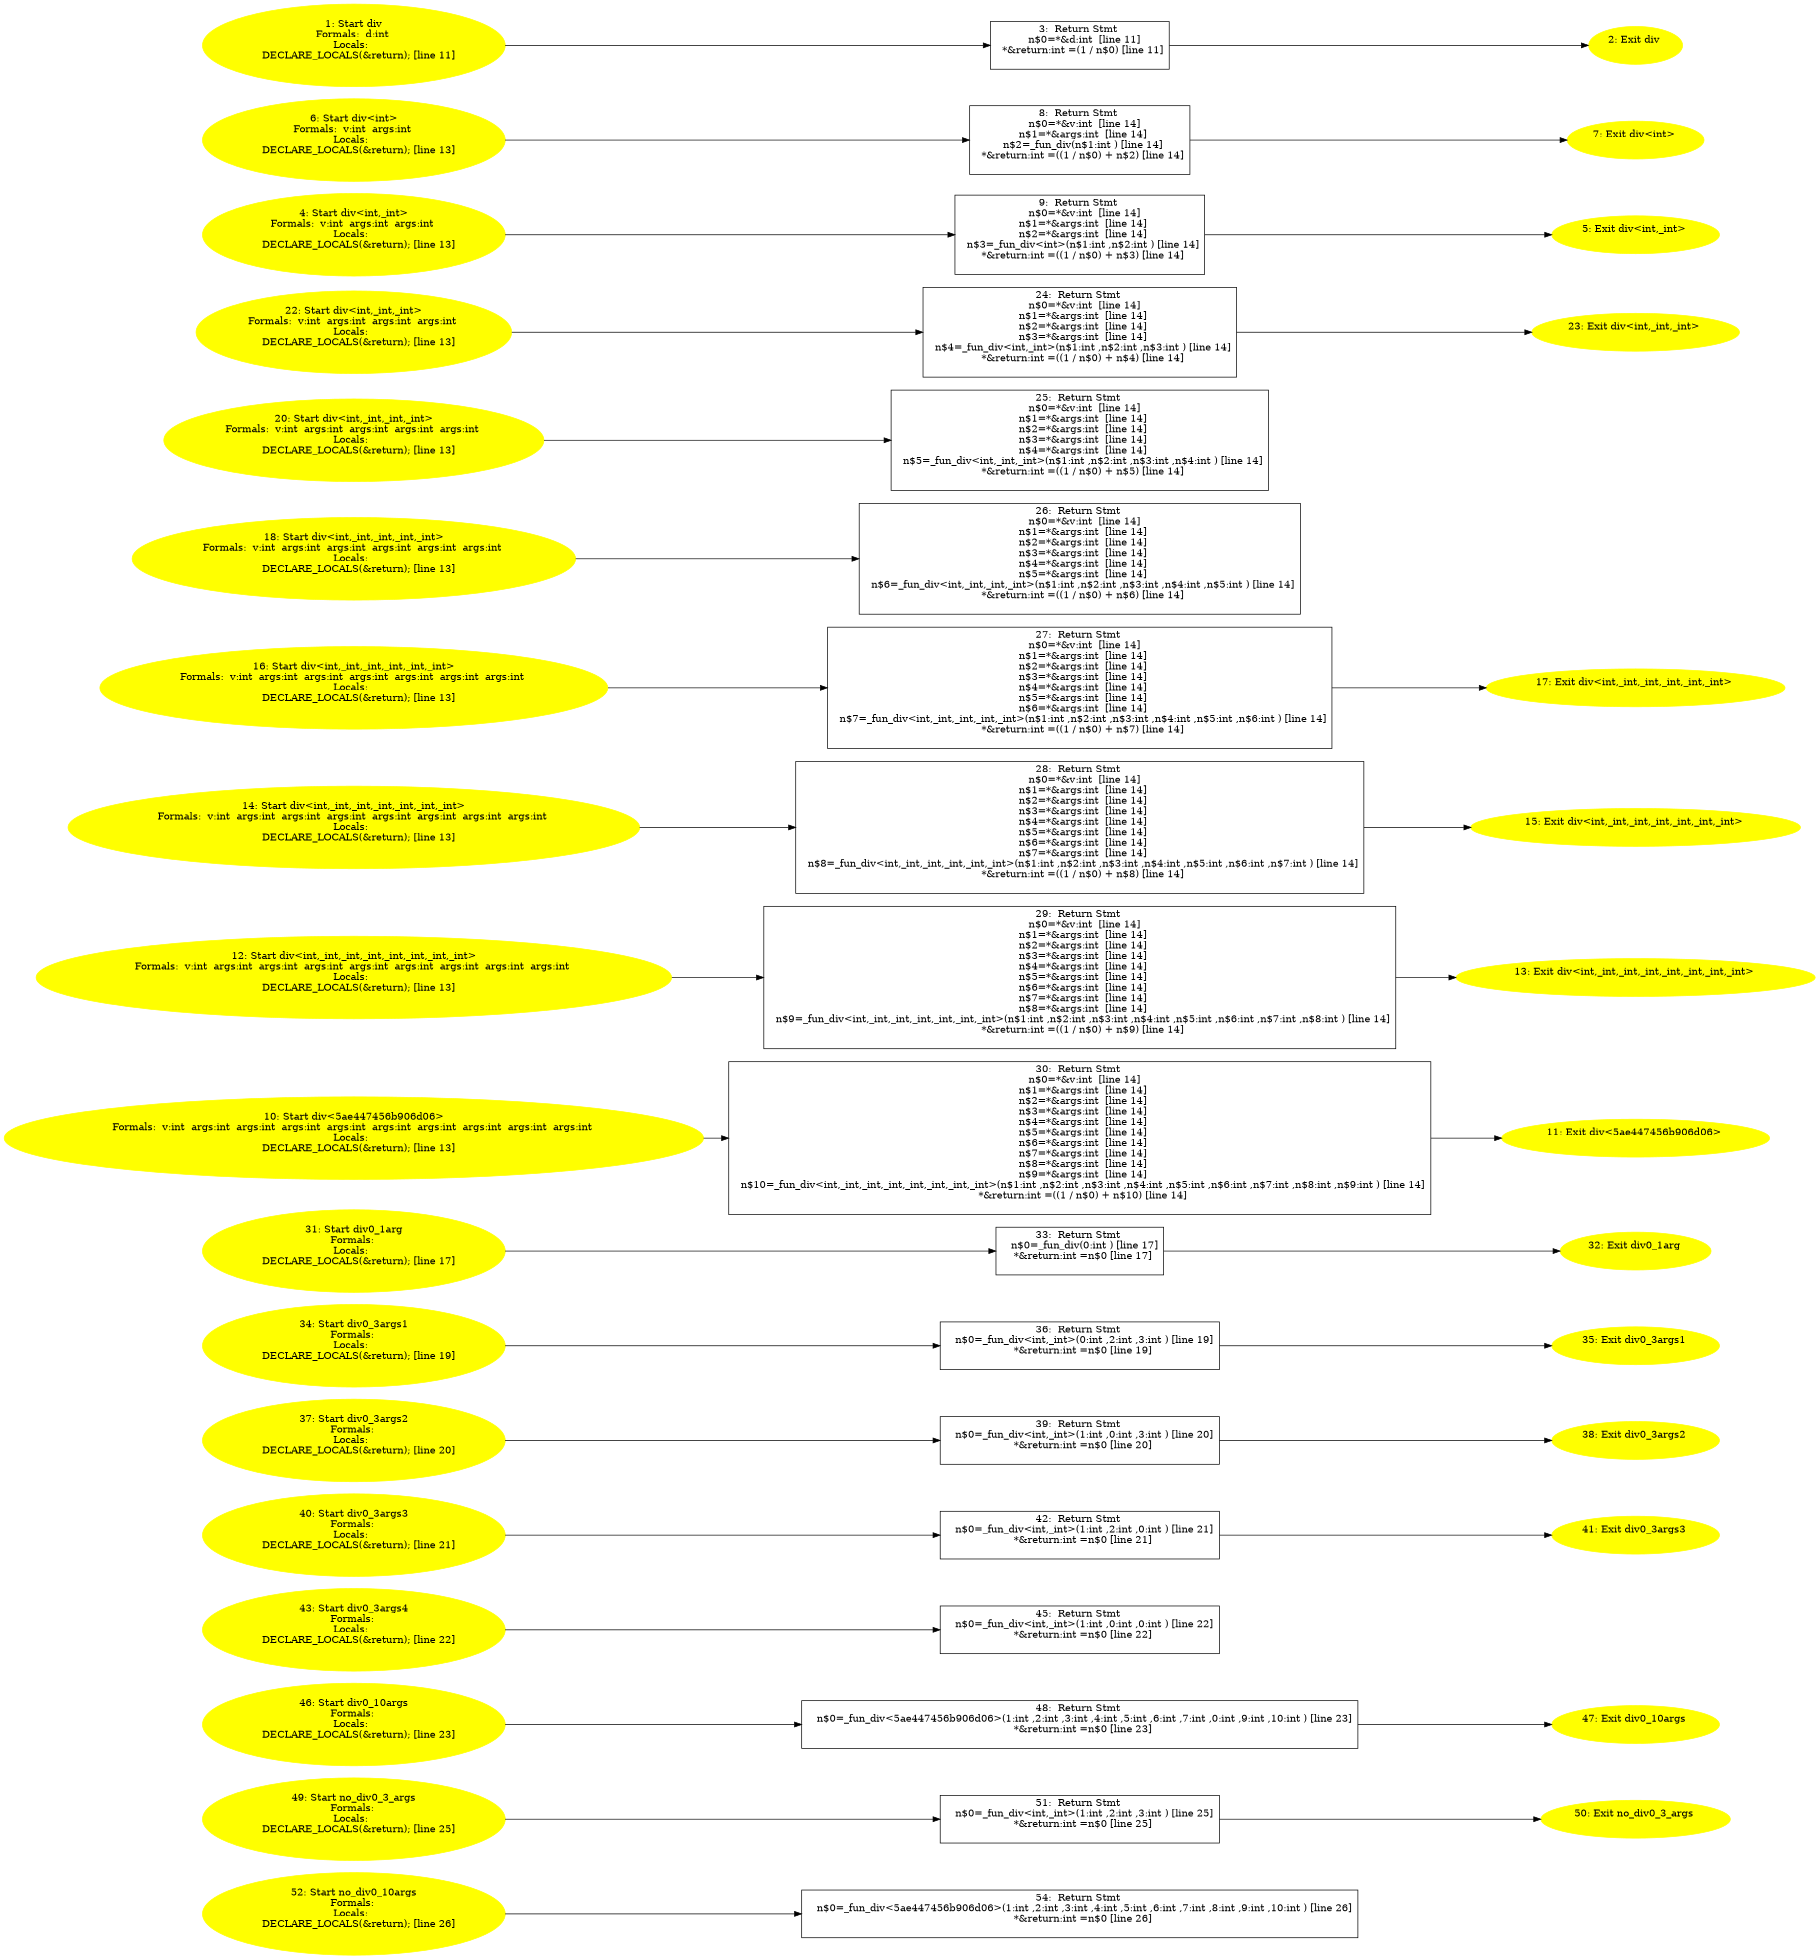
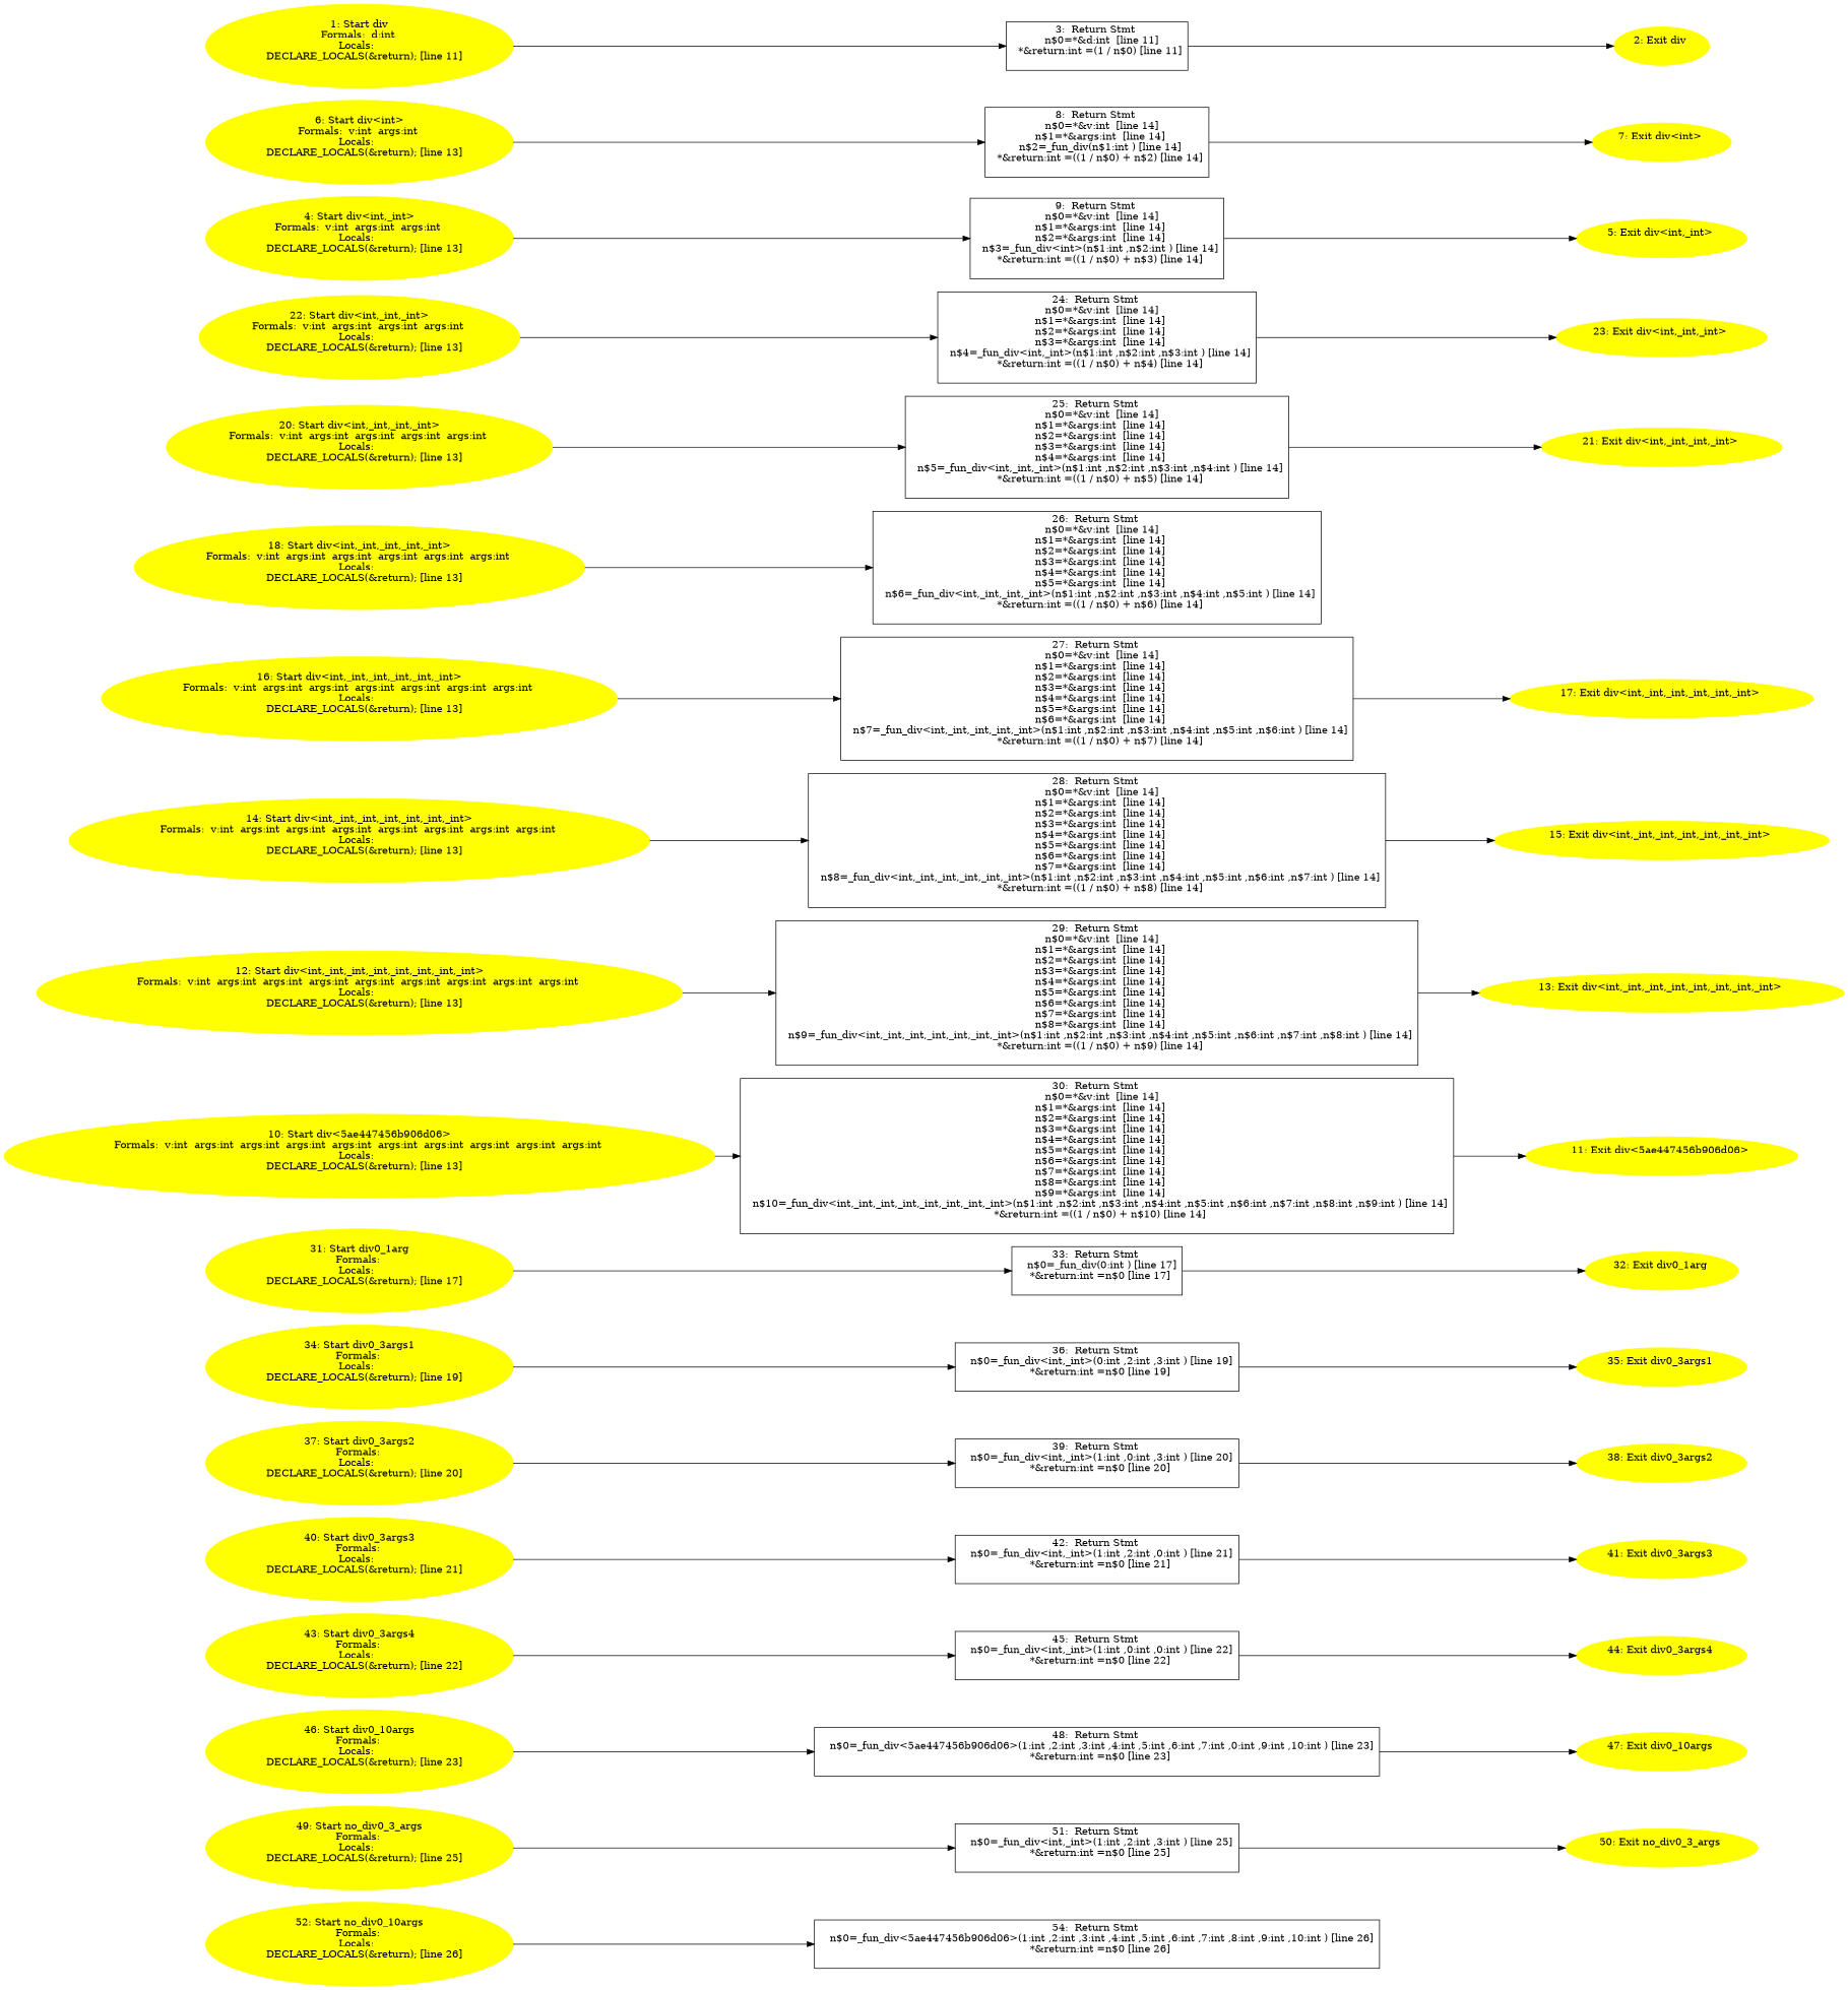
  digraph {
    rankdir=LR
    node [color=yellow style=filled]
    n1 [label="54:  Return Stmt \n   n$0=_fun_div<5ae447456b906d06>(1:int ,2:int ,3:int ,4:int ,5:int ,6:int ,7:int ,8:int ,9:int ,10:int ) [line 26]\n  *&return:int =n$0 [line 26]\n " shape=box color="" style=""]
    n2 [label="52: Start no_div0_10args\nFormals: \nLocals:  \n   DECLARE_LOCALS(&return); [line 26]\n "]
    n3 [label="51:  Return Stmt \n   n$0=_fun_div<int,_int>(1:int ,2:int ,3:int ) [line 25]\n  *&return:int =n$0 [line 25]\n " shape=box color="" style=""]
    n4 [label="50: Exit no_div0_3_args \n  "]
    n5 [label="49: Start no_div0_3_args\nFormals: \nLocals:  \n   DECLARE_LOCALS(&return); [line 25]\n "]
    n6 [label="48:  Return Stmt \n   n$0=_fun_div<5ae447456b906d06>(1:int ,2:int ,3:int ,4:int ,5:int ,6:int ,7:int ,0:int ,9:int ,10:int ) [line 23]\n  *&return:int =n$0 [line 23]\n " shape=box color="" style=""]
    n7 [label="47: Exit div0_10args \n  "]
    n8 [label="46: Start div0_10args\nFormals: \nLocals:  \n   DECLARE_LOCALS(&return); [line 23]\n "]
    n9 [label="45:  Return Stmt \n   n$0=_fun_div<int,_int>(1:int ,0:int ,0:int ) [line 22]\n  *&return:int =n$0 [line 22]\n " shape=box color="" style=""]
+   n10 [label="44: Exit div0_3args4 \n  "]
    n11 [label="43: Start div0_3args4\nFormals: \nLocals:  \n   DECLARE_LOCALS(&return); [line 22]\n "]
    n12 [label="42:  Return Stmt \n   n$0=_fun_div<int,_int>(1:int ,2:int ,0:int ) [line 21]\n  *&return:int =n$0 [line 21]\n " shape=box color="" style=""]
    n13 [label="41: Exit div0_3args3 \n  "]
    n14 [label="40: Start div0_3args3\nFormals: \nLocals:  \n   DECLARE_LOCALS(&return); [line 21]\n "]
    n15 [label="39:  Return Stmt \n   n$0=_fun_div<int,_int>(1:int ,0:int ,3:int ) [line 20]\n  *&return:int =n$0 [line 20]\n " shape=box color="" style=""]
    n16 [label="38: Exit div0_3args2 \n  "]
    n17 [label="37: Start div0_3args2\nFormals: \nLocals:  \n   DECLARE_LOCALS(&return); [line 20]\n "]
    n18 [label="36:  Return Stmt \n   n$0=_fun_div<int,_int>(0:int ,2:int ,3:int ) [line 19]\n  *&return:int =n$0 [line 19]\n " shape=box color="" style=""]
    n19 [label="35: Exit div0_3args1 \n  "]
    n20 [label="34: Start div0_3args1\nFormals: \nLocals:  \n   DECLARE_LOCALS(&return); [line 19]\n "]
    n21 [label="33:  Return Stmt \n   n$0=_fun_div(0:int ) [line 17]\n  *&return:int =n$0 [line 17]\n " shape=box color="" style=""]
    n22 [label="32: Exit div0_1arg \n  "]
    n23 [label="31: Start div0_1arg\nFormals: \nLocals:  \n   DECLARE_LOCALS(&return); [line 17]\n "]
    n24 [label="30:  Return Stmt \n   n$0=*&v:int  [line 14]\n  n$1=*&args:int  [line 14]\n  n$2=*&args:int  [line 14]\n  n$3=*&args:int  [line 14]\n  n$4=*&args:int  [line 14]\n  n$5=*&args:int  [line 14]\n  n$6=*&args:int  [line 14]\n  n$7=*&args:int  [line 14]\n  n$8=*&args:int  [line 14]\n  n$9=*&args:int  [line 14]\n  n$10=_fun_div<int,_int,_int,_int,_int,_int,_int,_int>(n$1:int ,n$2:int ,n$3:int ,n$4:int ,n$5:int ,n$6:int ,n$7:int ,n$8:int ,n$9:int ) [line 14]\n  *&return:int =((1 / n$0) + n$10) [line 14]\n " shape=box color="" style=""]
    n25 [label="11: Exit div<5ae447456b906d06> \n  "]
    n26 [label="29:  Return Stmt \n   n$0=*&v:int  [line 14]\n  n$1=*&args:int  [line 14]\n  n$2=*&args:int  [line 14]\n  n$3=*&args:int  [line 14]\n  n$4=*&args:int  [line 14]\n  n$5=*&args:int  [line 14]\n  n$6=*&args:int  [line 14]\n  n$7=*&args:int  [line 14]\n  n$8=*&args:int  [line 14]\n  n$9=_fun_div<int,_int,_int,_int,_int,_int,_int>(n$1:int ,n$2:int ,n$3:int ,n$4:int ,n$5:int ,n$6:int ,n$7:int ,n$8:int ) [line 14]\n  *&return:int =((1 / n$0) + n$9) [line 14]\n " shape=box color="" style=""]
    n27 [label="13: Exit div<int,_int,_int,_int,_int,_int,_int,_int> \n  "]
    n28 [label="28:  Return Stmt \n   n$0=*&v:int  [line 14]\n  n$1=*&args:int  [line 14]\n  n$2=*&args:int  [line 14]\n  n$3=*&args:int  [line 14]\n  n$4=*&args:int  [line 14]\n  n$5=*&args:int  [line 14]\n  n$6=*&args:int  [line 14]\n  n$7=*&args:int  [line 14]\n  n$8=_fun_div<int,_int,_int,_int,_int,_int>(n$1:int ,n$2:int ,n$3:int ,n$4:int ,n$5:int ,n$6:int ,n$7:int ) [line 14]\n  *&return:int =((1 / n$0) + n$8) [line 14]\n " shape=box color="" style=""]
    n29 [label="15: Exit div<int,_int,_int,_int,_int,_int,_int> \n  "]
    n30 [label="27:  Return Stmt \n   n$0=*&v:int  [line 14]\n  n$1=*&args:int  [line 14]\n  n$2=*&args:int  [line 14]\n  n$3=*&args:int  [line 14]\n  n$4=*&args:int  [line 14]\n  n$5=*&args:int  [line 14]\n  n$6=*&args:int  [line 14]\n  n$7=_fun_div<int,_int,_int,_int,_int>(n$1:int ,n$2:int ,n$3:int ,n$4:int ,n$5:int ,n$6:int ) [line 14]\n  *&return:int =((1 / n$0) + n$7) [line 14]\n " shape=box color="" style=""]
    n31 [label="17: Exit div<int,_int,_int,_int,_int,_int> \n  "]
    n32 [label="26:  Return Stmt \n   n$0=*&v:int  [line 14]\n  n$1=*&args:int  [line 14]\n  n$2=*&args:int  [line 14]\n  n$3=*&args:int  [line 14]\n  n$4=*&args:int  [line 14]\n  n$5=*&args:int  [line 14]\n  n$6=_fun_div<int,_int,_int,_int>(n$1:int ,n$2:int ,n$3:int ,n$4:int ,n$5:int ) [line 14]\n  *&return:int =((1 / n$0) + n$6) [line 14]\n " shape=box color="" style=""]
    n33 [label="25:  Return Stmt \n   n$0=*&v:int  [line 14]\n  n$1=*&args:int  [line 14]\n  n$2=*&args:int  [line 14]\n  n$3=*&args:int  [line 14]\n  n$4=*&args:int  [line 14]\n  n$5=_fun_div<int,_int,_int>(n$1:int ,n$2:int ,n$3:int ,n$4:int ) [line 14]\n  *&return:int =((1 / n$0) + n$5) [line 14]\n " shape=box color="" style=""]
+   n34 [label="21: Exit div<int,_int,_int,_int> \n  "]
    n35 [label="24:  Return Stmt \n   n$0=*&v:int  [line 14]\n  n$1=*&args:int  [line 14]\n  n$2=*&args:int  [line 14]\n  n$3=*&args:int  [line 14]\n  n$4=_fun_div<int,_int>(n$1:int ,n$2:int ,n$3:int ) [line 14]\n  *&return:int =((1 / n$0) + n$4) [line 14]\n " shape=box color="" style=""]
    n36 [label="23: Exit div<int,_int,_int> \n  "]
    n37 [label="22: Start div<int,_int,_int>\nFormals:  v:int  args:int  args:int  args:int \nLocals:  \n   DECLARE_LOCALS(&return); [line 13]\n "]
    n38 [label="20: Start div<int,_int,_int,_int>\nFormals:  v:int  args:int  args:int  args:int  args:int \nLocals:  \n   DECLARE_LOCALS(&return); [line 13]\n "]
    n39 [label="18: Start div<int,_int,_int,_int,_int>\nFormals:  v:int  args:int  args:int  args:int  args:int  args:int \nLocals:  \n   DECLARE_LOCALS(&return); [line 13]\n "]
    n40 [label="16: Start div<int,_int,_int,_int,_int,_int>\nFormals:  v:int  args:int  args:int  args:int  args:int  args:int  args:int \nLocals:  \n   DECLARE_LOCALS(&return); [line 13]\n "]
    n41 [label="14: Start div<int,_int,_int,_int,_int,_int,_int>\nFormals:  v:int  args:int  args:int  args:int  args:int  args:int  args:int  args:int \nLocals:  \n   DECLARE_LOCALS(&return); [line 13]\n "]
    n42 [label="12: Start div<int,_int,_int,_int,_int,_int,_int,_int>\nFormals:  v:int  args:int  args:int  args:int  args:int  args:int  args:int  args:int  args:int \nLocals:  \n   DECLARE_LOCALS(&return); [line 13]\n "]
    n43 [label="10: Start div<5ae447456b906d06>\nFormals:  v:int  args:int  args:int  args:int  args:int  args:int  args:int  args:int  args:int  args:int \nLocals:  \n   DECLARE_LOCALS(&return); [line 13]\n "]
    n44 [label="9:  Return Stmt \n   n$0=*&v:int  [line 14]\n  n$1=*&args:int  [line 14]\n  n$2=*&args:int  [line 14]\n  n$3=_fun_div<int>(n$1:int ,n$2:int ) [line 14]\n  *&return:int =((1 / n$0) + n$3) [line 14]\n " shape=box color="" style=""]
    n45 [label="5: Exit div<int,_int> \n  "]
    n46 [label="8:  Return Stmt \n   n$0=*&v:int  [line 14]\n  n$1=*&args:int  [line 14]\n  n$2=_fun_div(n$1:int ) [line 14]\n  *&return:int =((1 / n$0) + n$2) [line 14]\n " shape=box color="" style=""]
    n47 [label="7: Exit div<int> \n  "]
    n48 [label="6: Start div<int>\nFormals:  v:int  args:int \nLocals:  \n   DECLARE_LOCALS(&return); [line 13]\n "]
    n49 [label="4: Start div<int,_int>\nFormals:  v:int  args:int  args:int \nLocals:  \n   DECLARE_LOCALS(&return); [line 13]\n "]
    n50 [label="3:  Return Stmt \n   n$0=*&d:int  [line 11]\n  *&return:int =(1 / n$0) [line 11]\n " shape=box color="" style=""]
    n51 [label="2: Exit div \n  "]
    n52 [label="1: Start div\nFormals:  d:int \nLocals:  \n   DECLARE_LOCALS(&return); [line 11]\n "]
    n2 -> n1
    n3 -> n4
    n5 -> n3
    n6 -> n7
    n8 -> n6
+   n9 -> n10
    n11 -> n9
    n12 -> n13
    n14 -> n12
    n15 -> n16
    n17 -> n15
    n18 -> n19
    n20 -> n18
    n21 -> n22
    n23 -> n21
    n24 -> n25
    n26 -> n27
    n28 -> n29
    n30 -> n31
+   n33 -> n34
    n35 -> n36
    n37 -> n35
    n38 -> n33
    n39 -> n32
    n40 -> n30
    n41 -> n28
    n42 -> n26
    n43 -> n24
    n44 -> n45
    n46 -> n47
    n48 -> n46
    n49 -> n44
    n50 -> n51
    n52 -> n50
  }
